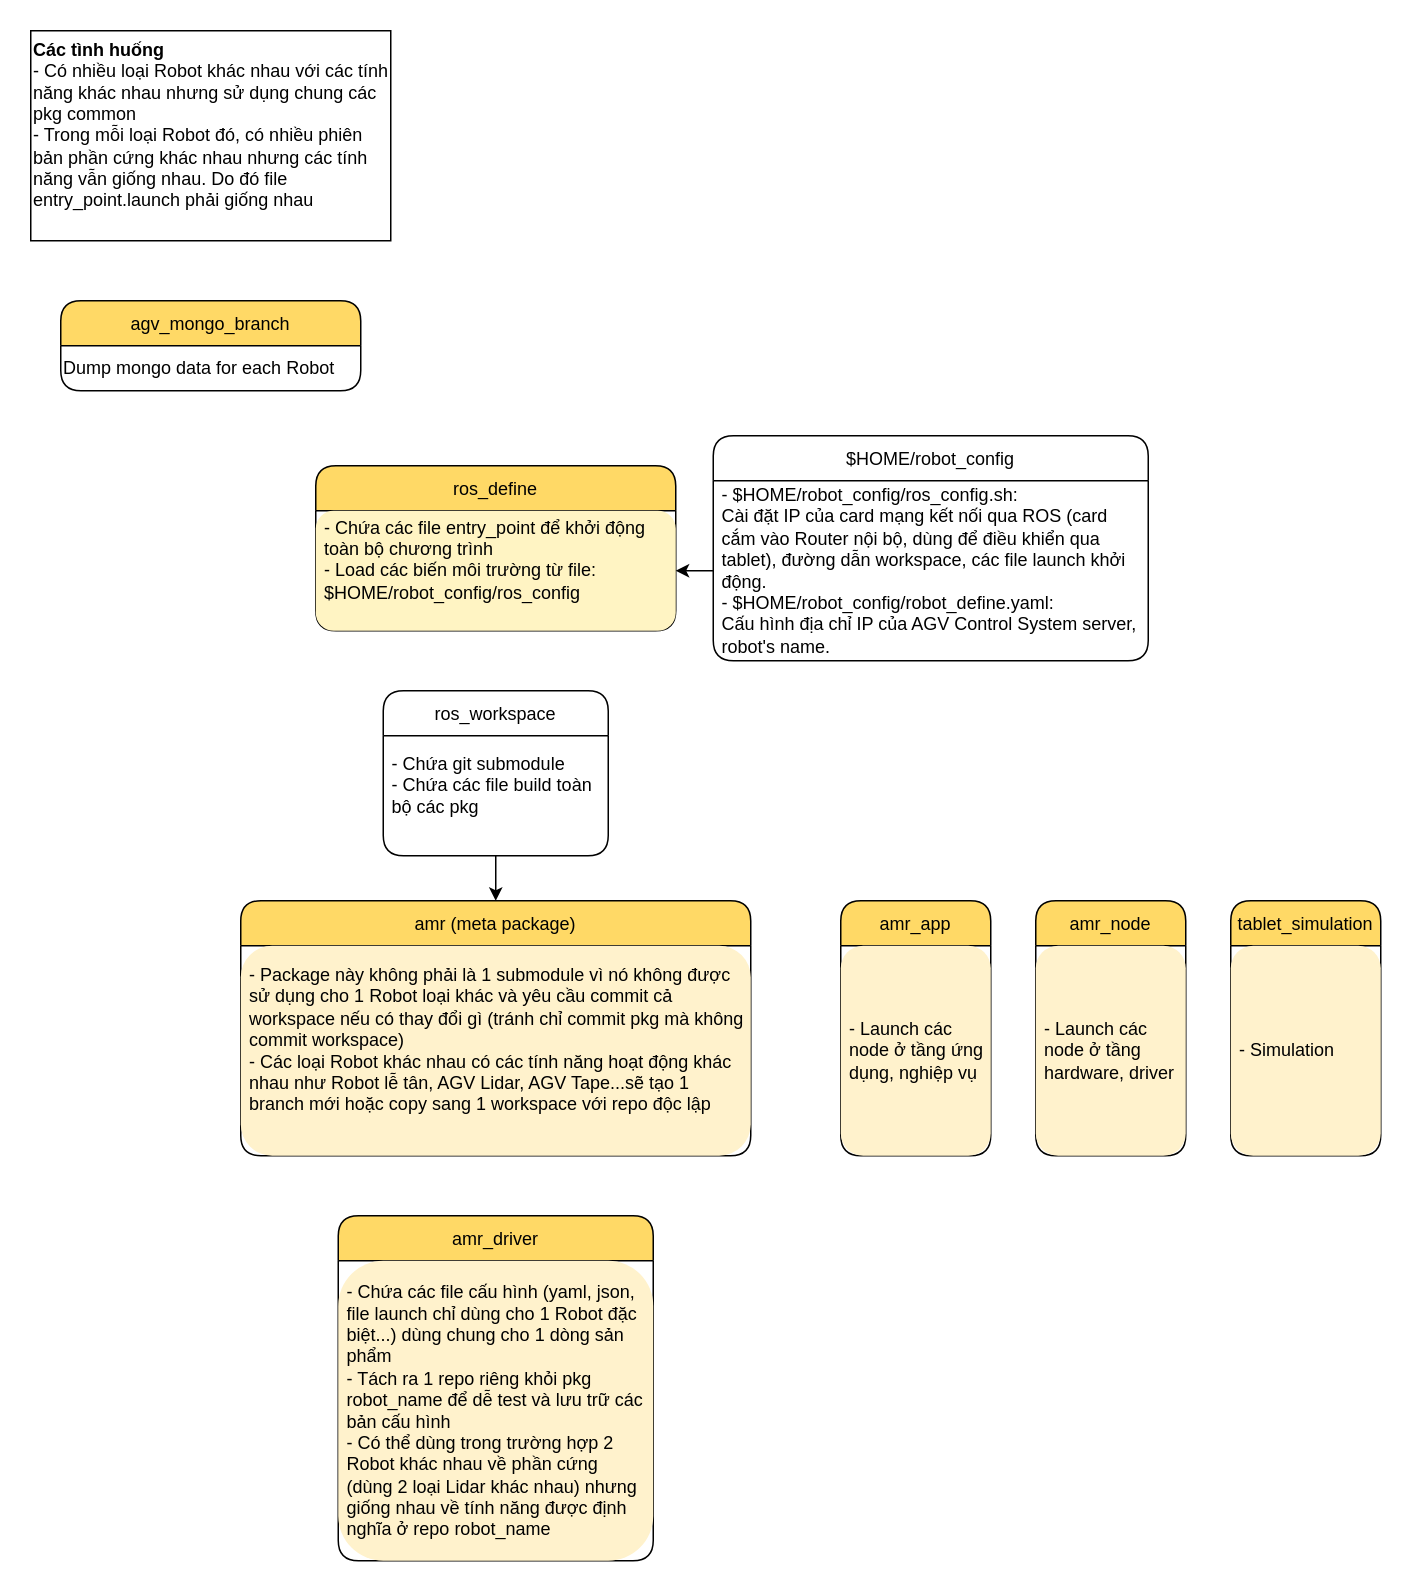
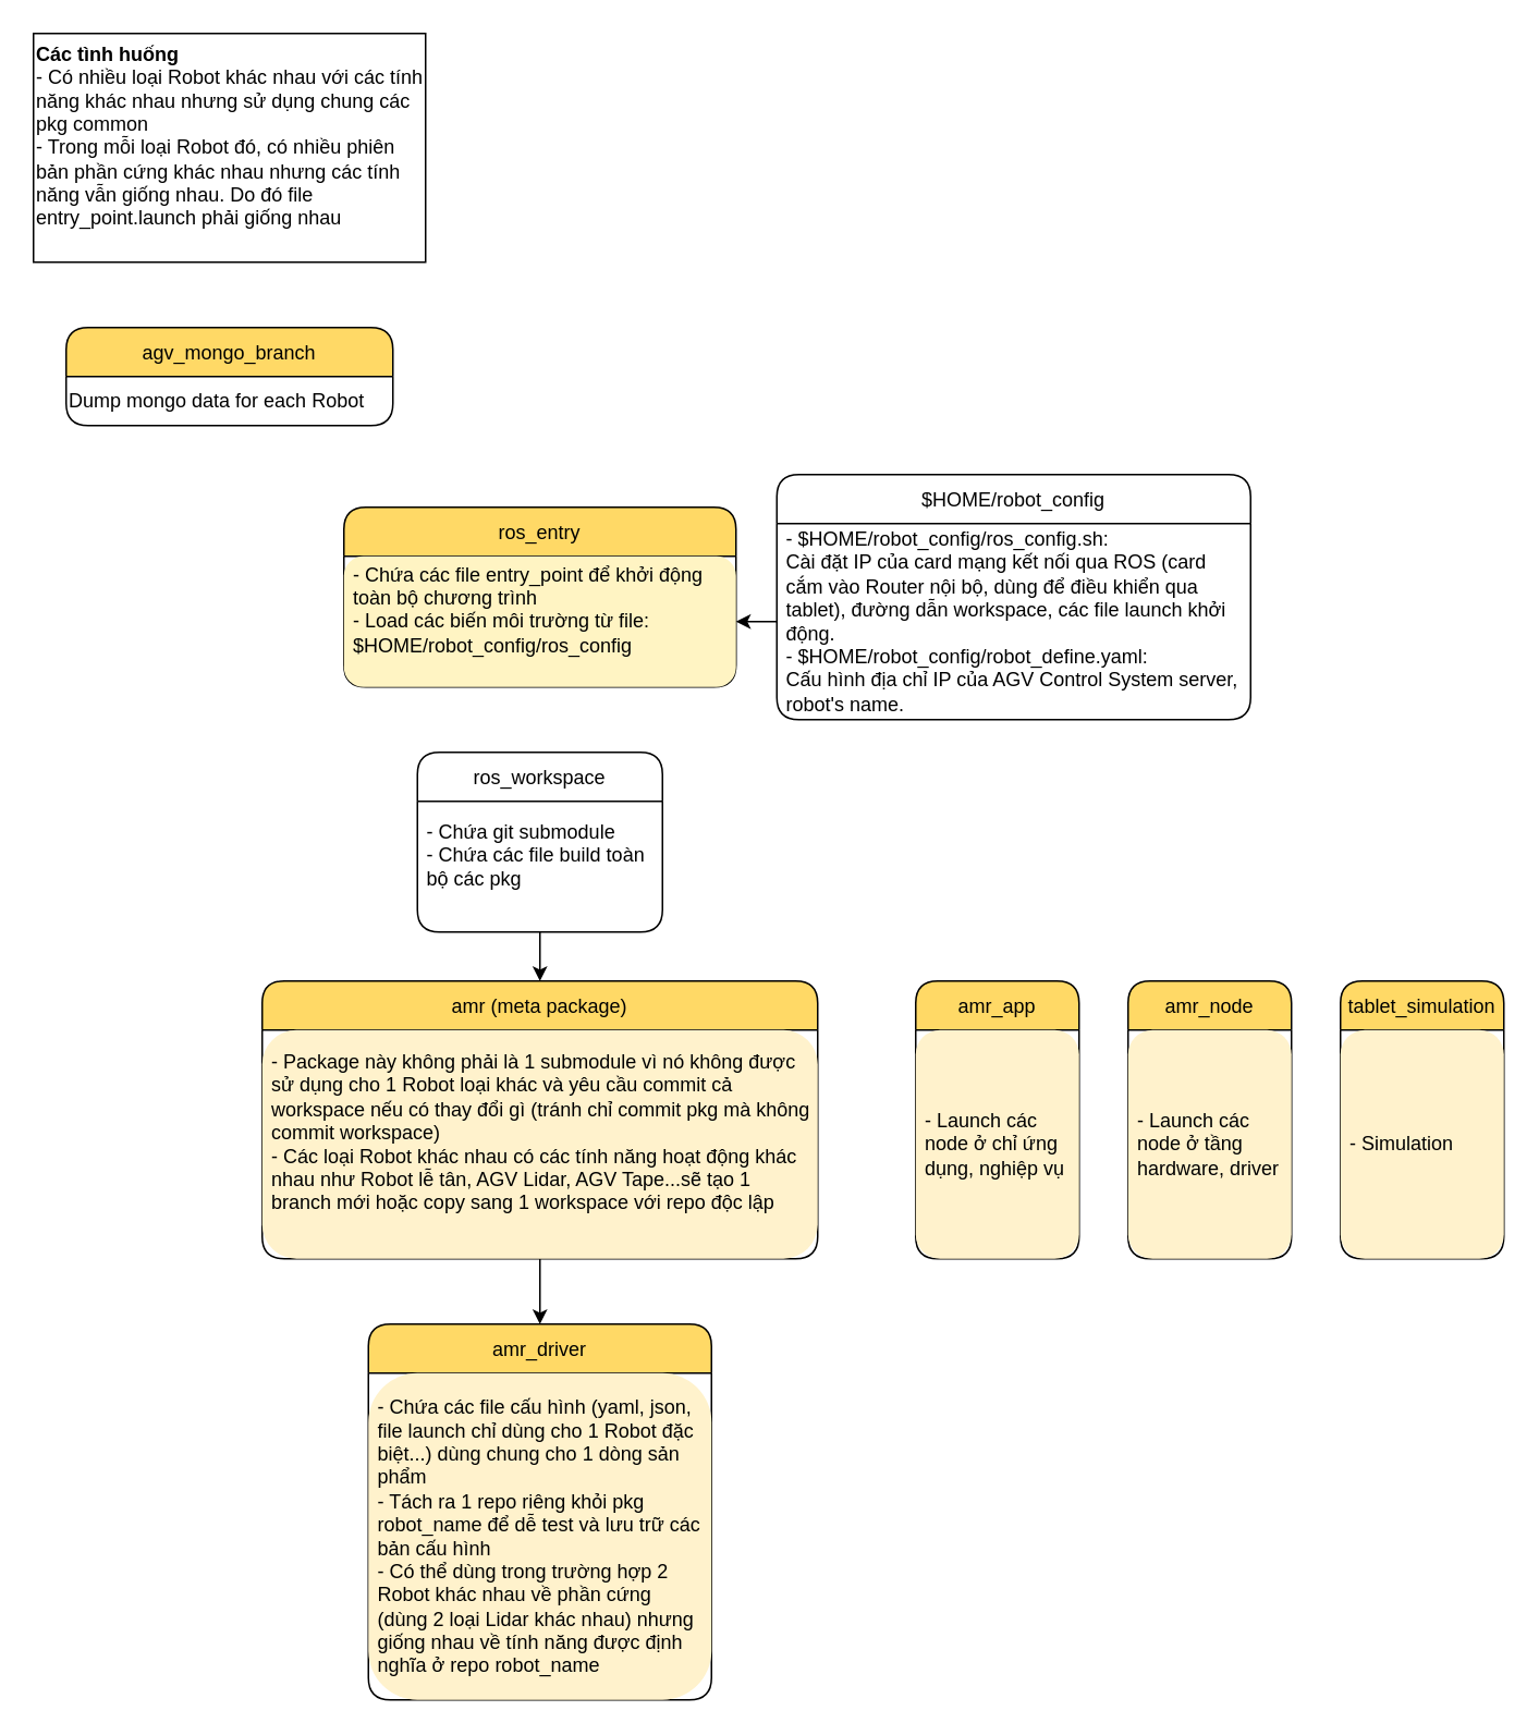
  <mxCell id="0" />
  <mxCell id="1" parent="0" />
+ <mxCell id="2" style="edgeStyle=orthogonalEdgeStyle;rounded=0;orthogonalLoop=1;jettySize=auto;html=1;entryX=0.5;entryY=0;entryDx=0;entryDy=0;" parent="1" source="3" target="5" edge="1"><mxGeometry relative="1" as="geometry" /></mxCell>
  <mxCell id="3" value="amr (meta package)" style="swimlane;fontStyle=0;childLayout=stackLayout;horizontal=1;startSize=30;horizontalStack=0;resizeParent=1;resizeParentMax=0;resizeLast=0;collapsible=1;marginBottom=0;rounded=1;fillColor=#FFD966;" parent="1" vertex="1"><mxGeometry x="160" y="600" width="340" height="170" as="geometry" /></mxCell>
  <mxCell id="4" value="- Package này không phải là 1 submodule vì nó không được sử dụng cho 1 Robot loại khác và yêu cầu commit cả workspace nếu có thay đổi gì (tránh chỉ commit pkg mà không commit workspace)&#10;- Các loại Robot khác nhau có các tính năng hoạt động khác nhau như Robot lễ tân, AGV Lidar, AGV Tape...sẽ tạo 1 branch mới hoặc copy sang 1 workspace với repo độc lập&#10;" style="text;strokeColor=none;fillColor=#FFF2CC;align=left;verticalAlign=middle;spacingLeft=4;spacingRight=4;overflow=hidden;points=[[0,0.5],[1,0.5]];portConstraint=eastwest;rotatable=0;rounded=1;whiteSpace=wrap;" parent="3" vertex="1"><mxGeometry y="30" width="340" height="140" as="geometry" /></mxCell>
  <mxCell id="5" value="amr_driver" style="swimlane;fontStyle=0;childLayout=stackLayout;horizontal=1;startSize=30;horizontalStack=0;resizeParent=1;resizeParentMax=0;resizeLast=0;collapsible=1;marginBottom=0;rounded=1;fillColor=#FFD966;" parent="1" vertex="1"><mxGeometry x="225" y="810" width="210" height="230" as="geometry" /></mxCell>
  <mxCell id="6" value="- Chứa các file cấu hình (yaml, json, file launch chỉ dùng cho 1 Robot đặc biệt...) dùng chung cho 1 dòng sản phẩm&#10;- Tách ra 1 repo riêng khỏi pkg robot_name để dễ test và lưu trữ các bản cấu hình&#10;- Có thể dùng trong trường hợp 2 Robot khác nhau về phần cứng (dùng 2 loại Lidar khác nhau) nhưng giống nhau về tính năng được định nghĩa ở repo robot_name" style="text;strokeColor=none;fillColor=#FFF2CC;align=left;verticalAlign=middle;spacingLeft=4;spacingRight=4;overflow=hidden;points=[[0,0.5],[1,0.5]];portConstraint=eastwest;rotatable=0;rounded=1;whiteSpace=wrap;" parent="5" vertex="1"><mxGeometry y="30" width="210" height="200" as="geometry" /></mxCell>
  <mxCell id="7" style="edgeStyle=orthogonalEdgeStyle;rounded=0;orthogonalLoop=1;jettySize=auto;html=1;entryX=0.5;entryY=0;entryDx=0;entryDy=0;" parent="1" source="8" target="3" edge="1"><mxGeometry relative="1" as="geometry" /></mxCell>
  <mxCell id="8" value="ros_workspace" style="swimlane;fontStyle=0;childLayout=stackLayout;horizontal=1;startSize=30;horizontalStack=0;resizeParent=1;resizeParentMax=0;resizeLast=0;collapsible=1;marginBottom=0;rounded=1;" parent="1" vertex="1"><mxGeometry x="255" y="460" width="150" height="110" as="geometry" /></mxCell>
  <mxCell id="9" value="- Chứa git submodule&#10;- Chứa các file build toàn bộ các pkg&#10;" style="text;strokeColor=none;fillColor=none;align=left;verticalAlign=middle;spacingLeft=4;spacingRight=4;overflow=hidden;points=[[0,0.5],[1,0.5]];portConstraint=eastwest;rotatable=0;rounded=1;whiteSpace=wrap;" parent="8" vertex="1"><mxGeometry y="30" width="150" height="80" as="geometry" /></mxCell>
  <mxCell id="10" value="$HOME/robot_config" style="swimlane;fontStyle=0;childLayout=stackLayout;horizontal=1;startSize=30;horizontalStack=0;resizeParent=1;resizeParentMax=0;resizeLast=0;collapsible=1;marginBottom=0;rounded=1;" parent="1" vertex="1"><mxGeometry x="475" y="290" width="290" height="150" as="geometry" /></mxCell>
  <mxCell id="11" value="- $HOME/robot_config/ros_config.sh: &#10;Cài đặt IP của card mạng kết nối qua ROS (card cắm vào Router nội bộ, dùng để điều khiển qua tablet), đường dẫn workspace, các file launch khởi động.&#10;- $HOME/robot_config/robot_define.yaml: &#10;Cấu hình địa chỉ IP của AGV Control System server, robot's name." style="text;strokeColor=none;fillColor=none;align=left;verticalAlign=middle;spacingLeft=4;spacingRight=4;overflow=hidden;points=[[0,0.5],[1,0.5]];portConstraint=eastwest;rotatable=0;rounded=1;whiteSpace=wrap;" parent="10" vertex="1"><mxGeometry y="30" width="290" height="120" as="geometry" /></mxCell>
  <mxCell id="12" value="&lt;b&gt;Các tình huống&lt;br&gt;&lt;/b&gt;&lt;div style=&quot;&quot;&gt;&lt;span style=&quot;background-color: initial;&quot;&gt;- Có nhiều loại Robot khác nhau với các tính năng khác nhau nhưng sử dụng chung các pkg common&lt;/span&gt;&lt;/div&gt;&lt;div style=&quot;&quot;&gt;&lt;span style=&quot;background-color: initial;&quot;&gt;- Trong mỗi loại Robot đó, có nhiều phiên bản phần cứng khác nhau nhưng các tính năng vẫn giống nhau. Do đó file entry_point.launch phải giống nhau&lt;/span&gt;&lt;/div&gt;&lt;div style=&quot;&quot;&gt;&lt;span style=&quot;background-color: initial;&quot;&gt;&lt;br&gt;&lt;/span&gt;&lt;/div&gt;" style="rounded=0;whiteSpace=wrap;html=1;align=left;" parent="1" vertex="1"><mxGeometry x="20" y="20" width="240" height="140" as="geometry" /></mxCell>
  <mxCell id="13" value="agv_mongo_branch" style="swimlane;fontStyle=0;childLayout=stackLayout;horizontal=1;startSize=30;horizontalStack=0;resizeParent=1;resizeParentMax=0;resizeLast=0;collapsible=1;marginBottom=0;rounded=1;fillColor=#FFD966;" parent="1" vertex="1"><mxGeometry x="40" y="200" width="200" height="60" as="geometry" /></mxCell>
  <mxCell id="14" value="Dump mongo data for each Robot" style="text;html=1;align=left;verticalAlign=middle;resizable=0;points=[];autosize=1;strokeColor=none;fillColor=none;" parent="13" vertex="1"><mxGeometry y="30" width="200" height="30" as="geometry" /></mxCell>
- <mxCell id="15" value="ros_define" style="swimlane;fontStyle=0;childLayout=stackLayout;horizontal=1;startSize=30;horizontalStack=0;resizeParent=1;resizeParentMax=0;resizeLast=0;collapsible=1;marginBottom=0;rounded=1;fillColor=#FFD966;" parent="1" vertex="1"><mxGeometry x="210" y="310" width="240" height="110" as="geometry" /></mxCell>
+ <mxCell id="15" value="ros_entry" style="swimlane;fontStyle=0;childLayout=stackLayout;horizontal=1;startSize=30;horizontalStack=0;resizeParent=1;resizeParentMax=0;resizeLast=0;collapsible=1;marginBottom=0;rounded=1;fillColor=#FFD966;" parent="1" vertex="1"><mxGeometry x="210" y="310" width="240" height="110" as="geometry" /></mxCell>
  <mxCell id="16" value="- Chứa các file entry_point để khởi động toàn bộ chương trình&#10;- Load các biến môi trường từ file: $HOME/robot_config/ros_config&#10; " style="text;strokeColor=none;fillColor=#FFF4C3;align=left;verticalAlign=middle;spacingLeft=4;spacingRight=4;overflow=hidden;points=[[0,0.5],[1,0.5]];portConstraint=eastwest;rotatable=0;rounded=1;whiteSpace=wrap;" parent="15" vertex="1"><mxGeometry y="30" width="240" height="80" as="geometry" /></mxCell>
  <mxCell id="17" style="edgeStyle=orthogonalEdgeStyle;rounded=0;orthogonalLoop=1;jettySize=auto;html=1;entryX=1;entryY=0.5;entryDx=0;entryDy=0;" parent="1" source="11" target="16" edge="1"><mxGeometry relative="1" as="geometry" /></mxCell>
  <mxCell id="18" value="amr_app" style="swimlane;fontStyle=0;childLayout=stackLayout;horizontal=1;startSize=30;horizontalStack=0;resizeParent=1;resizeParentMax=0;resizeLast=0;collapsible=1;marginBottom=0;rounded=1;fillColor=#FFD966;" vertex="1" parent="1"><mxGeometry x="560" y="600" width="100" height="170" as="geometry" /></mxCell>
- <mxCell id="19" value="- Launch các node ở tầng ứng dụng, nghiệp vụ" style="text;strokeColor=none;fillColor=#FFF2CC;align=left;verticalAlign=middle;spacingLeft=4;spacingRight=4;overflow=hidden;points=[[0,0.5],[1,0.5]];portConstraint=eastwest;rotatable=0;rounded=1;whiteSpace=wrap;" vertex="1" parent="18"><mxGeometry y="30" width="100" height="140" as="geometry" /></mxCell>
+ <mxCell id="19" value="- Launch các node ở chỉ ứng dụng, nghiệp vụ" style="text;strokeColor=none;fillColor=#FFF2CC;align=left;verticalAlign=middle;spacingLeft=4;spacingRight=4;overflow=hidden;points=[[0,0.5],[1,0.5]];portConstraint=eastwest;rotatable=0;rounded=1;whiteSpace=wrap;" vertex="1" parent="18"><mxGeometry y="30" width="100" height="140" as="geometry" /></mxCell>
  <mxCell id="20" value="amr_node" style="swimlane;fontStyle=0;childLayout=stackLayout;horizontal=1;startSize=30;horizontalStack=0;resizeParent=1;resizeParentMax=0;resizeLast=0;collapsible=1;marginBottom=0;rounded=1;fillColor=#FFD966;" vertex="1" parent="1"><mxGeometry x="690" y="600" width="100" height="170" as="geometry" /></mxCell>
  <mxCell id="21" value="- Launch các node ở tầng hardware, driver" style="text;strokeColor=none;fillColor=#FFF2CC;align=left;verticalAlign=middle;spacingLeft=4;spacingRight=4;overflow=hidden;points=[[0,0.5],[1,0.5]];portConstraint=eastwest;rotatable=0;rounded=1;whiteSpace=wrap;" vertex="1" parent="20"><mxGeometry y="30" width="100" height="140" as="geometry" /></mxCell>
  <mxCell id="22" value="tablet_simulation" style="swimlane;fontStyle=0;childLayout=stackLayout;horizontal=1;startSize=30;horizontalStack=0;resizeParent=1;resizeParentMax=0;resizeLast=0;collapsible=1;marginBottom=0;rounded=1;fillColor=#FFD966;" vertex="1" parent="1"><mxGeometry x="820" y="600" width="100" height="170" as="geometry" /></mxCell>
  <mxCell id="23" value="- Simulation" style="text;strokeColor=none;fillColor=#FFF2CC;align=left;verticalAlign=middle;spacingLeft=4;spacingRight=4;overflow=hidden;points=[[0,0.5],[1,0.5]];portConstraint=eastwest;rotatable=0;rounded=1;whiteSpace=wrap;" vertex="1" parent="22"><mxGeometry y="30" width="100" height="140" as="geometry" /></mxCell>
